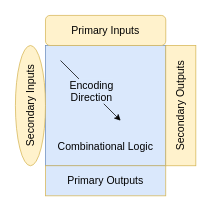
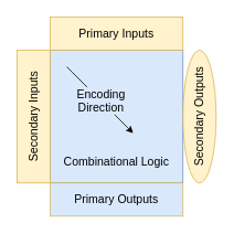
  <mxCell id="0" />
  <mxCell id="1" parent="0" />
  <mxCell id="2" value="" style="rounded=0;whiteSpace=wrap;html=1;align=center;verticalAlign=bottom;fontSize=14;fillColor=#dae8fc;strokeColor=#6c8ebf;" vertex="1" parent="1"><mxGeometry x="60" y="60" width="160" height="160" as="geometry" /></mxCell>
- <mxCell id="3" value="Primary Inputs" style="whiteSpace=wrap;html=1;fontSize=14;fillColor=#fff2cc;strokeColor=#d6b656;rounded=1;" vertex="1" parent="1"><mxGeometry x="60" y="20" width="160" height="40" as="geometry" /></mxCell>
+ <mxCell id="3" value="Primary Inputs" style="rounded=0;whiteSpace=wrap;html=1;fontSize=14;fillColor=#fff2cc;strokeColor=#d6b656;" vertex="1" parent="1"><mxGeometry x="60" y="20" width="160" height="40" as="geometry" /></mxCell>
  <mxCell id="4" value="Primary Outputs" style="rounded=0;whiteSpace=wrap;html=1;fontSize=14;fillColor=#dae8fc;strokeColor=#d6b656;" vertex="1" parent="1"><mxGeometry x="60" y="220" width="160" height="40" as="geometry" /></mxCell>
- <mxCell id="5" value="Secondary Outputs" style="rounded=0;whiteSpace=wrap;html=1;horizontal=0;fontSize=14;fillColor=#fff2cc;strokeColor=#d6b656;" vertex="1" parent="1"><mxGeometry x="220" y="60" width="40" height="160" as="geometry" /></mxCell>
- <mxCell id="6" value="Secondary Inputs" style="ellipse;whiteSpace=wrap;html=1;horizontal=0;fontSize=14;fillColor=#fff2cc;strokeColor=#d6b656;" vertex="1" parent="1"><mxGeometry x="20" y="60" width="40" height="160" as="geometry" /></mxCell>
+ <mxCell id="5" value="Secondary Outputs" style="ellipse;whiteSpace=wrap;html=1;horizontal=0;fontSize=14;fillColor=#fff2cc;strokeColor=#d6b656;" vertex="1" parent="1"><mxGeometry x="220" y="60" width="40" height="160" as="geometry" /></mxCell>
+ <mxCell id="6" value="Secondary Inputs" style="rounded=0;whiteSpace=wrap;html=1;horizontal=0;fontSize=14;fillColor=#fff2cc;strokeColor=#d6b656;" vertex="1" parent="1"><mxGeometry x="20" y="60" width="40" height="160" as="geometry" /></mxCell>
  <mxCell id="7" value="" style="endArrow=classic;html=1;fontSize=14;" edge="1" parent="1"><mxGeometry width="50" height="50" relative="1" as="geometry"><mxPoint x="80" y="80" as="sourcePoint" /><mxPoint x="160" y="160" as="targetPoint" /></mxGeometry></mxCell>
  <mxCell id="8" value="Encoding&lt;br style=&quot;font-size: 14px;&quot;&gt;Direction" style="edgeLabel;html=1;align=center;verticalAlign=middle;resizable=0;points=[];fontSize=14;labelBackgroundColor=#DAE8FC;" vertex="1" connectable="0" parent="7"><mxGeometry x="0.459" y="-2" relative="1" as="geometry"><mxPoint x="-16.84" y="-19.67" as="offset" /></mxGeometry></mxCell>
  <mxCell id="9" value="&lt;span style=&quot;color: rgb(0, 0, 0); font-family: helvetica; font-size: 14px; font-style: normal; font-weight: 400; letter-spacing: normal; text-indent: 0px; text-transform: none; word-spacing: 0px; display: inline; float: none;&quot;&gt;Combinational Logic&lt;/span&gt;" style="text;whiteSpace=wrap;html=1;align=center;verticalAlign=middle;fontSize=14;" vertex="1" parent="1"><mxGeometry x="75" y="180" width="130" height="30" as="geometry" /></mxCell>
